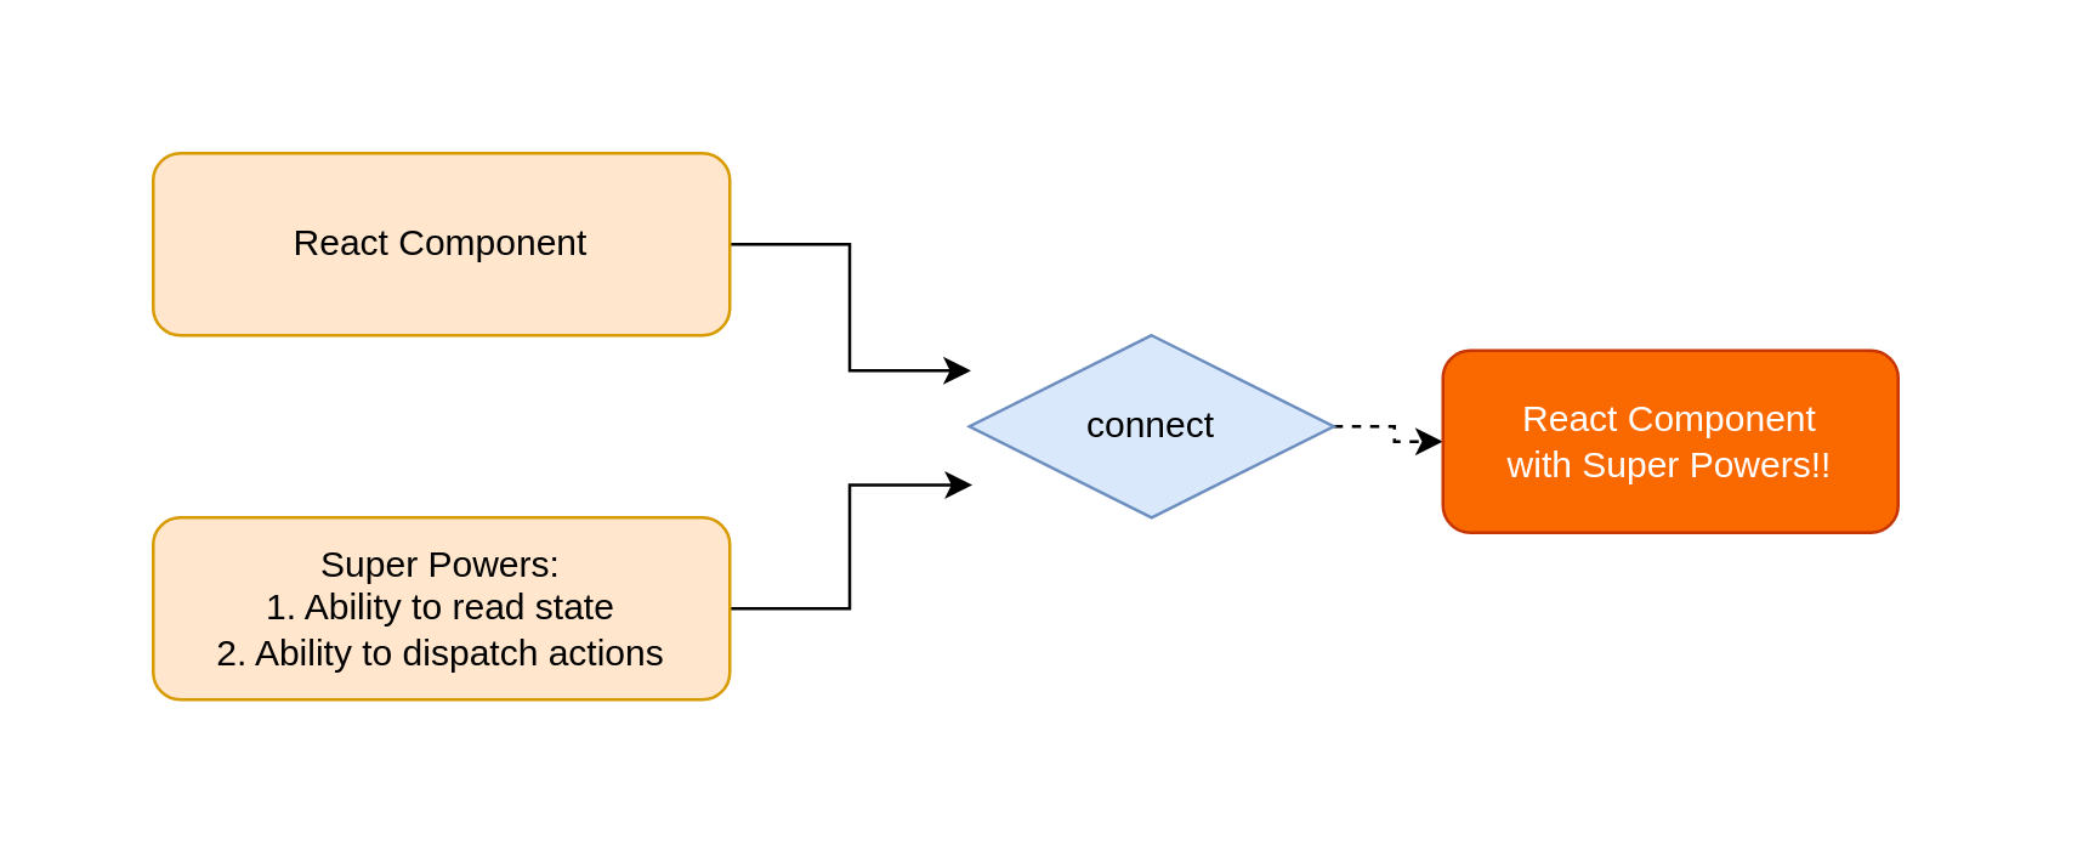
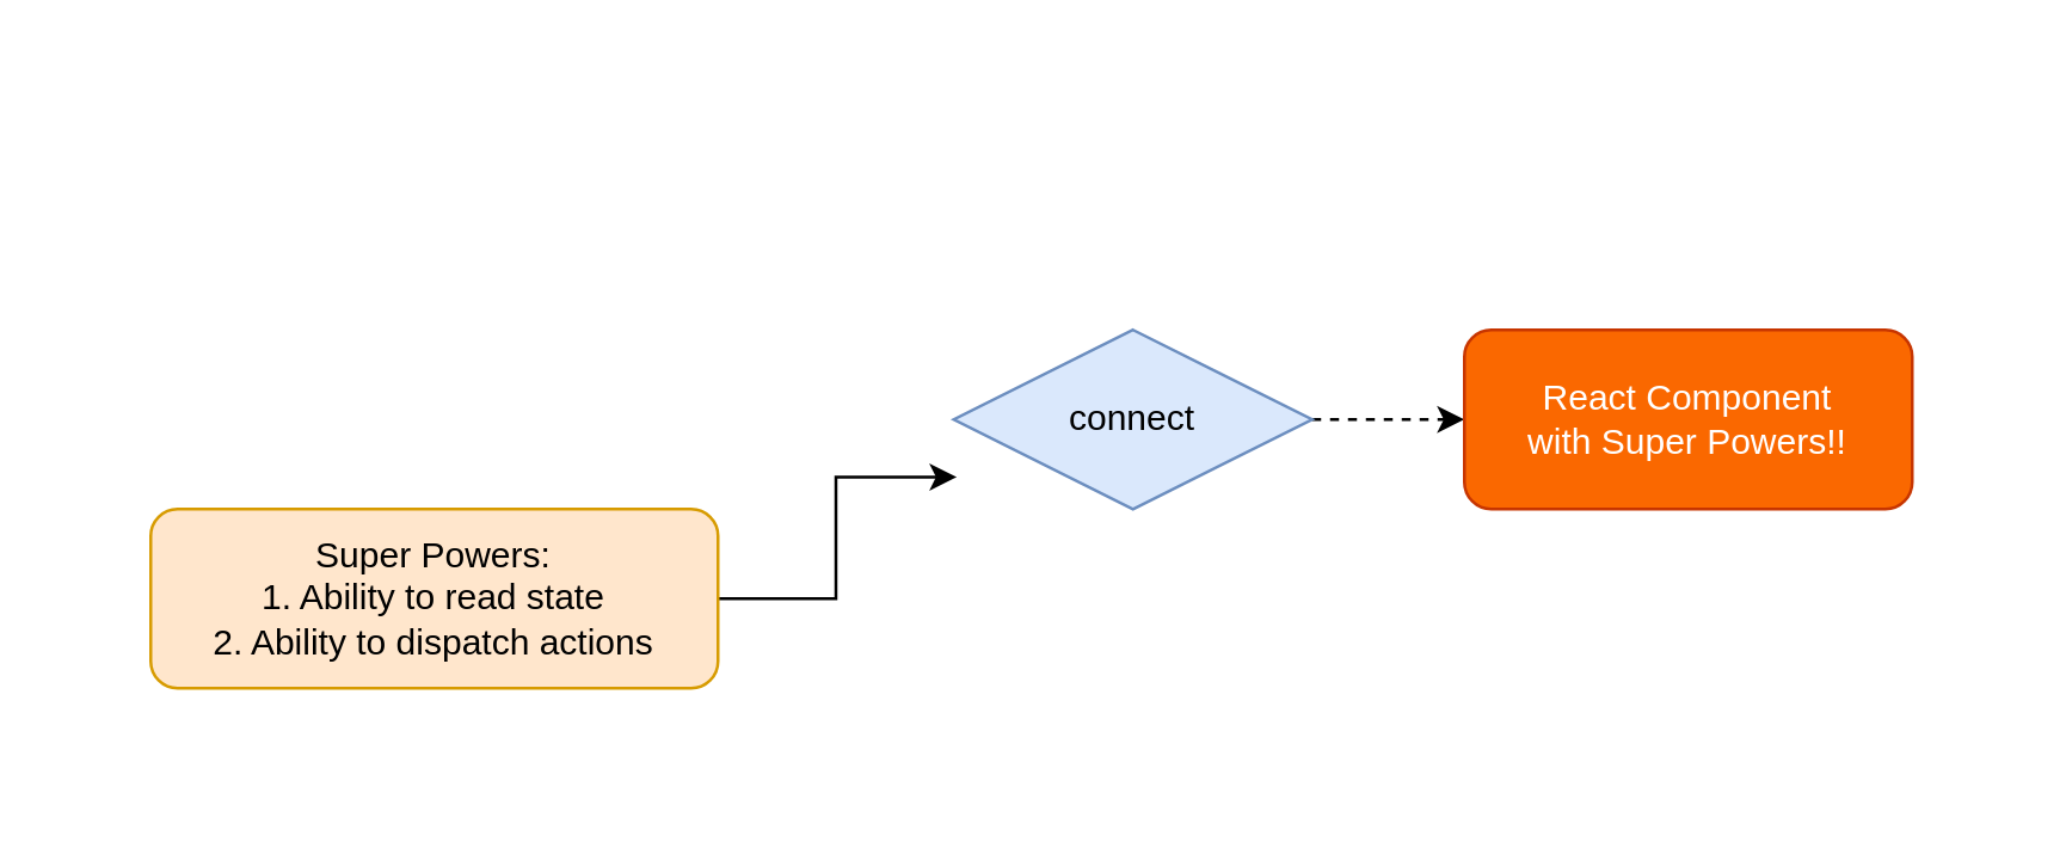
  <mxCell id="0" />
  <mxCell id="1" parent="0" />
  <mxCell id="2" value="" style="rounded=0;whiteSpace=wrap;html=1;strokeColor=none;" parent="1" vertex="1"><mxGeometry x="20" y="20" width="650" height="240" as="geometry" /></mxCell>
  <mxCell id="3" value="" style="edgeStyle=orthogonalEdgeStyle;rounded=0;orthogonalLoop=1;jettySize=auto;html=1;dashed=1;" parent="1" source="4" target="5" edge="1"><mxGeometry relative="1" as="geometry" /></mxCell>
  <mxCell id="4" value="connect" style="rhombus;whiteSpace=wrap;html=1;fillColor=#dae8fc;strokeColor=#6c8ebf;" parent="1" vertex="1"><mxGeometry x="319" y="110" width="120" height="60" as="geometry" /></mxCell>
- <mxCell id="5" value="React Component&lt;br&gt;with Super Powers!!&lt;br&gt;" style="rounded=1;whiteSpace=wrap;html=1;fillColor=#fa6800;strokeColor=#C73500;fontColor=#ffffff;" parent="1" vertex="1"><mxGeometry x="475" y="115" width="150" height="60" as="geometry" /></mxCell>
- <mxCell id="6" value="" style="rounded=0;orthogonalLoop=1;jettySize=auto;html=1;entryX=0.004;entryY=0.194;entryDx=0;entryDy=0;entryPerimeter=0;edgeStyle=orthogonalEdgeStyle;" parent="1" source="7" target="4" edge="1"><mxGeometry relative="1" as="geometry"><mxPoint x="320" y="75" as="targetPoint" /></mxGeometry></mxCell>
- <mxCell id="7" value="React Component&lt;br&gt;" style="rounded=1;whiteSpace=wrap;html=1;fillColor=#ffe6cc;strokeColor=#d79b00;" parent="1" vertex="1"><mxGeometry x="50" y="50" width="190" height="60" as="geometry" /></mxCell>
+ <mxCell id="5" value="React Component&lt;br&gt;with Super Powers!!&lt;br&gt;" style="rounded=1;whiteSpace=wrap;html=1;fillColor=#fa6800;strokeColor=#C73500;fontColor=#ffffff;" parent="1" vertex="1"><mxGeometry x="490" y="110" width="150" height="60" as="geometry" /></mxCell>
  <mxCell id="8" value="" style="edgeStyle=orthogonalEdgeStyle;rounded=0;orthogonalLoop=1;jettySize=auto;html=1;entryX=0.008;entryY=0.821;entryDx=0;entryDy=0;entryPerimeter=0;" parent="1" source="9" target="4" edge="1"><mxGeometry relative="1" as="geometry"><mxPoint x="320" y="195" as="targetPoint" /></mxGeometry></mxCell>
  <mxCell id="9" value="Super Powers:&lt;br&gt;1. Ability to read state&lt;br&gt;2. Ability to dispatch actions&lt;br&gt;" style="rounded=1;whiteSpace=wrap;html=1;fillColor=#ffe6cc;strokeColor=#d79b00;" parent="1" vertex="1"><mxGeometry x="50" y="170" width="190" height="60" as="geometry" /></mxCell>
